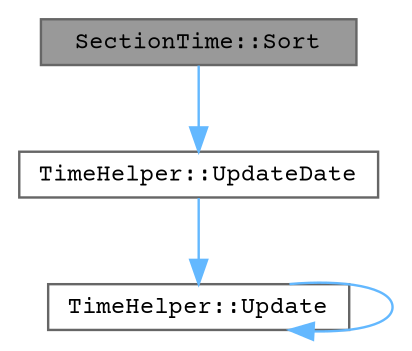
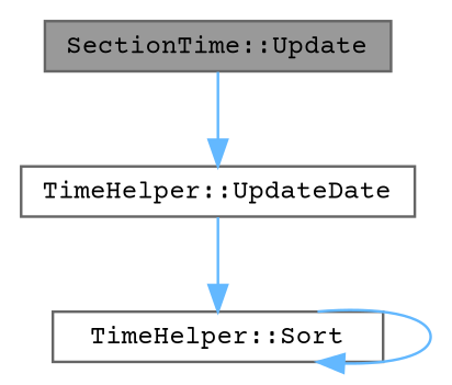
  digraph {
    fontname="Courier Prime"
    rankdir=TB
    node [color=grey40 fillcolor=white fontname="Courier Prime" fontsize=10 shape=box style=filled]
    edge [color=steelblue1 fontname="Courier Prime" fontsize=10 labelfontname=Helvetica labelfontsize=10 style=solid]
-   n1 [color=gray40 fillcolor=grey60 fontcolor=black height=0.2 label="SectionTime::Sort" width=0.4]
+   n1 [color=gray40 fillcolor=grey60 fontcolor=black height=0.2 label="SectionTime::Update" width=0.4]
    n2 [height=0.2 label="TimeHelper::UpdateDate" width=0.4]
-   n3 [height=0.2 label="TimeHelper::Update" width=0.4]
+   n3 [height=0.2 label="TimeHelper::Sort" width=0.4]
    n1 -> n2
    n2 -> n3
    n3 -> n3
  }
